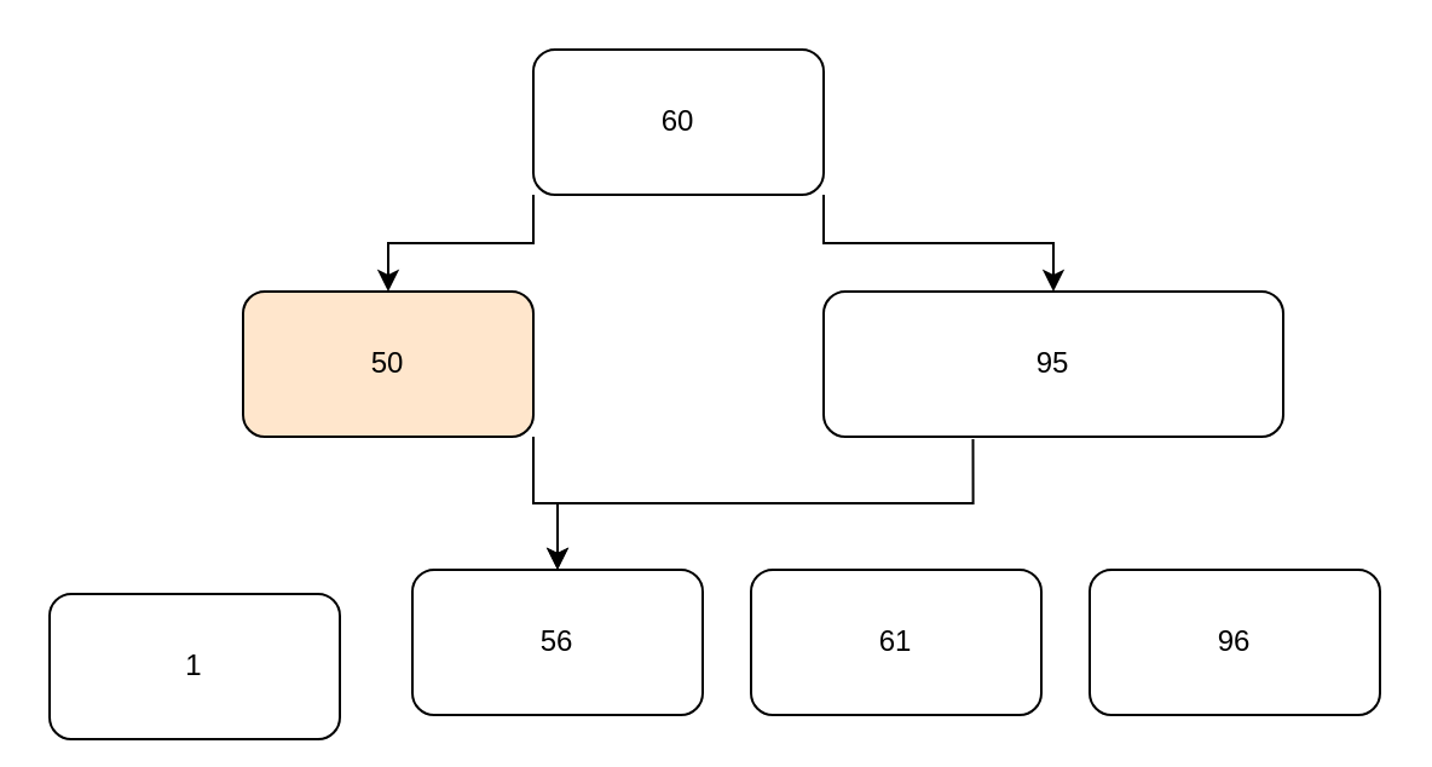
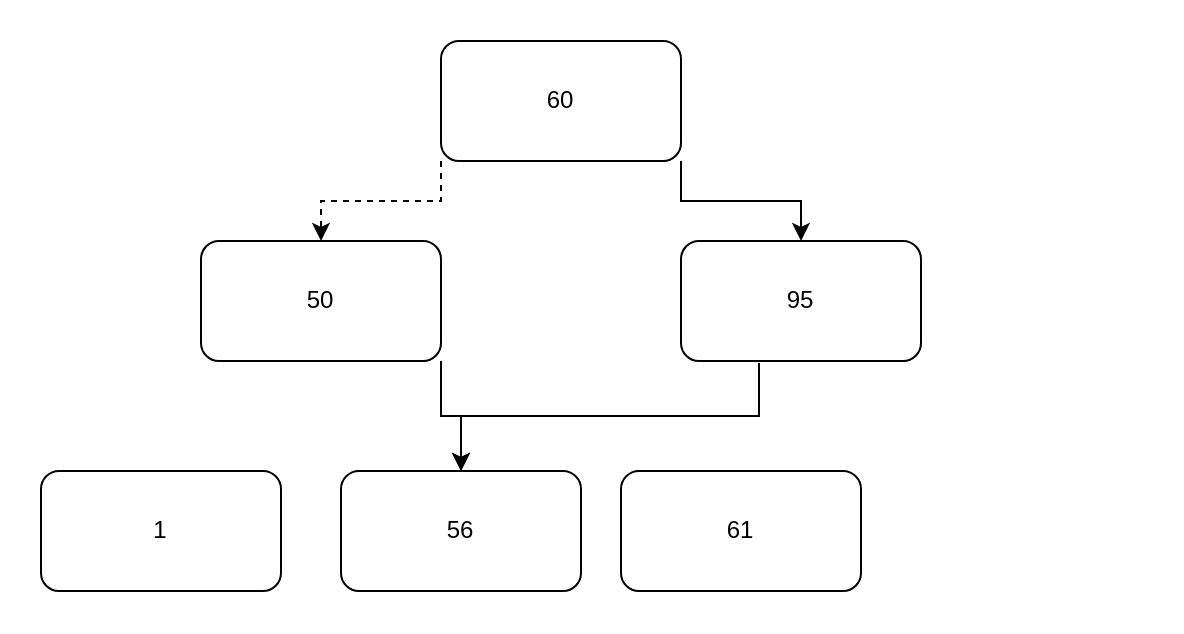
  <mxCell id="0" />
  <mxCell id="1" parent="0" />
- <mxCell id="2" value="96" style="rounded=1;whiteSpace=wrap;html=1;" vertex="1" parent="1"><mxGeometry x="450" y="235" width="120" height="60" as="geometry" /></mxCell>
  <mxCell id="3" value="61" style="rounded=1;whiteSpace=wrap;html=1;" vertex="1" parent="1"><mxGeometry x="310" y="235" width="120" height="60" as="geometry" /></mxCell>
  <mxCell id="4" value="56" style="rounded=1;whiteSpace=wrap;html=1;" vertex="1" parent="1"><mxGeometry x="170" y="235" width="120" height="60" as="geometry" /></mxCell>
- <mxCell id="5" value="1" style="rounded=1;whiteSpace=wrap;html=1;" vertex="1" parent="1"><mxGeometry x="20" y="245" width="120" height="60" as="geometry" /></mxCell>
+ <mxCell id="5" value="1" style="rounded=1;whiteSpace=wrap;html=1;" vertex="1" parent="1"><mxGeometry x="20" y="235" width="120" height="60" as="geometry" /></mxCell>
  <mxCell id="6" style="edgeStyle=orthogonalEdgeStyle;rounded=0;orthogonalLoop=1;jettySize=auto;html=1;exitX=0.325;exitY=1.016;exitDx=0;exitDy=0;exitPerimeter=0;" edge="1" parent="1" source="7" target="4"><mxGeometry relative="1" as="geometry" /></mxCell>
- <mxCell id="7" value="95" style="rounded=1;whiteSpace=wrap;html=1;" vertex="1" parent="1"><mxGeometry x="340" y="120" width="190" height="60" as="geometry" /></mxCell>
+ <mxCell id="7" value="95" style="rounded=1;whiteSpace=wrap;html=1;" vertex="1" parent="1"><mxGeometry x="340" y="120" width="120" height="60" as="geometry" /></mxCell>
  <mxCell id="8" style="edgeStyle=orthogonalEdgeStyle;rounded=0;orthogonalLoop=1;jettySize=auto;html=1;exitX=1;exitY=1;exitDx=0;exitDy=0;" edge="1" parent="1" source="9" target="4"><mxGeometry relative="1" as="geometry" /></mxCell>
- <mxCell id="9" value="50" style="rounded=1;whiteSpace=wrap;html=1;fillColor=#ffe6cc;" vertex="1" parent="1"><mxGeometry x="100" y="120" width="120" height="60" as="geometry" /></mxCell>
- <mxCell id="10" style="edgeStyle=orthogonalEdgeStyle;rounded=0;orthogonalLoop=1;jettySize=auto;html=1;exitX=0;exitY=1;exitDx=0;exitDy=0;" edge="1" parent="1" source="12" target="9"><mxGeometry relative="1" as="geometry" /></mxCell>
+ <mxCell id="9" value="50" style="rounded=1;whiteSpace=wrap;html=1;" vertex="1" parent="1"><mxGeometry x="100" y="120" width="120" height="60" as="geometry" /></mxCell>
+ <mxCell id="10" style="edgeStyle=orthogonalEdgeStyle;rounded=0;orthogonalLoop=1;jettySize=auto;html=1;exitX=0;exitY=1;exitDx=0;exitDy=0;dashed=1;" edge="1" parent="1" source="12" target="9"><mxGeometry relative="1" as="geometry" /></mxCell>
  <mxCell id="11" style="edgeStyle=orthogonalEdgeStyle;rounded=0;orthogonalLoop=1;jettySize=auto;html=1;exitX=1;exitY=1;exitDx=0;exitDy=0;" edge="1" parent="1" source="12" target="7"><mxGeometry relative="1" as="geometry" /></mxCell>
  <mxCell id="12" value="60" style="rounded=1;whiteSpace=wrap;html=1;" vertex="1" parent="1"><mxGeometry x="220" y="20" width="120" height="60" as="geometry" /></mxCell>
